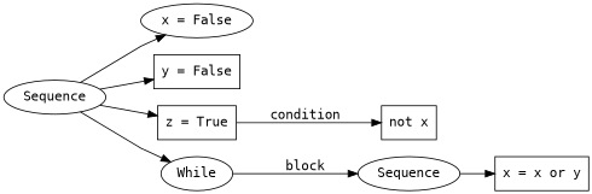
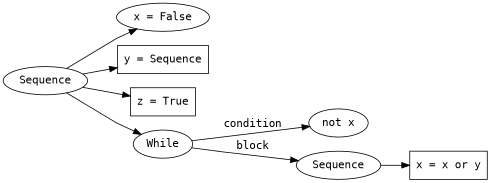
  digraph {
    fontname="DejaVu Sans Mono"
    rankdir=LR
    splines=polyline
    node [fontname="DejaVu Sans Mono" shape=box]
    edge [fontname="DejaVu Sans Mono"]
    n1 [label=Sequence shape=""]
    n2 [label="x = False" shape=ellipse]
-   n3 [label="y = False"]
+   n3 [label="y = Sequence"]
    n4 [label="z = True"]
    n5 [label=While shape=""]
-   n6 [label="not x"]
+   n6 [label="not x" shape=ellipse]
    n7 [label=Sequence shape=""]
    n8 [label="x = x or y"]
    n1 -> n2
    n1 -> n3
    n1 -> n4
    n1 -> n5
-   n4 -> n6 [label=condition]
+   n5 -> n6 [label=condition]
    n5 -> n7 [label=block]
    n7 -> n8
  }
